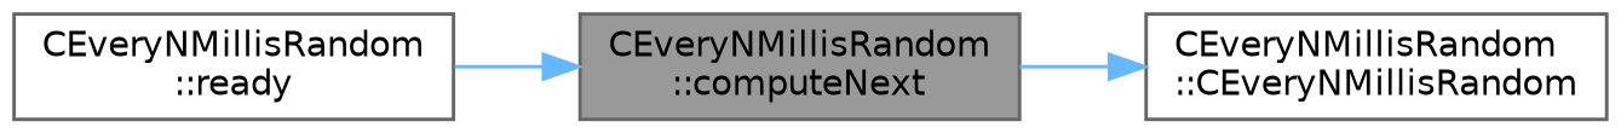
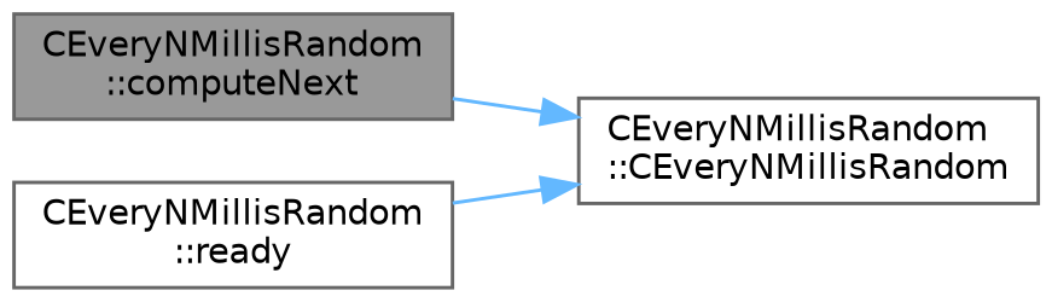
  digraph {
    rankdir=RL
    node [color=grey40 fillcolor=white fontname=Helvetica fontsize=10 shape=box style=filled]
    edge [color=steelblue1 dir=back fontname=Helvetica fontsize=10 labelfontname=Helvetica labelfontsize=10 style=solid]
    n1 [color=gray40 fillcolor=grey60 fontcolor=black height=0.2 label="CEveryNMillisRandom\l::computeNext" width=0.4]
    n2 [height=0.2 label="CEveryNMillisRandom\l::ready" width=0.4]
    n3 [height=0.2 label="CEveryNMillisRandom\l::CEveryNMillisRandom" width=0.4]
-   n1 -> n2
+   n3 -> n2
    n3 -> n1
  }
